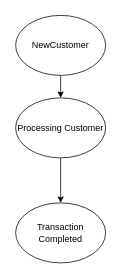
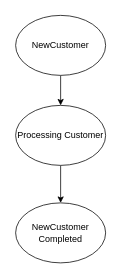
  <mxCell id="0" />
  <mxCell id="1" parent="0" />
  <mxCell id="2" style="edgeStyle=orthogonalEdgeStyle;rounded=0;orthogonalLoop=1;jettySize=auto;html=1;exitX=0.5;exitY=1;exitDx=0;exitDy=0;entryX=0.5;entryY=0;entryDx=0;entryDy=0;" edge="1" parent="1" source="3" target="5"><mxGeometry relative="1" as="geometry" /></mxCell>
  <mxCell id="3" value="NewCustomer" style="ellipse;whiteSpace=wrap;html=1;" vertex="1" parent="1"><mxGeometry x="20" y="20" width="120" height="80" as="geometry" /></mxCell>
  <mxCell id="4" style="edgeStyle=orthogonalEdgeStyle;rounded=0;orthogonalLoop=1;jettySize=auto;html=1;exitX=0.5;exitY=1;exitDx=0;exitDy=0;entryX=0.5;entryY=0;entryDx=0;entryDy=0;" edge="1" parent="1" source="5" target="6"><mxGeometry relative="1" as="geometry" /></mxCell>
- <mxCell id="5" value="Processing Customer" style="ellipse;whiteSpace=wrap;html=1;" vertex="1" parent="1"><mxGeometry x="20" y="130" width="120" height="80" as="geometry" /></mxCell>
- <mxCell id="6" value="Transaction Completed" style="ellipse;whiteSpace=wrap;html=1;" vertex="1" parent="1"><mxGeometry x="20" y="270" width="120" height="80" as="geometry" /></mxCell>
+ <mxCell id="5" value="Processing Customer" style="ellipse;whiteSpace=wrap;html=1;" vertex="1" parent="1"><mxGeometry x="20" y="140" width="120" height="80" as="geometry" /></mxCell>
+ <mxCell id="6" value="NewCustomer Completed" style="ellipse;whiteSpace=wrap;html=1;" vertex="1" parent="1"><mxGeometry x="20" y="270" width="120" height="80" as="geometry" /></mxCell>
